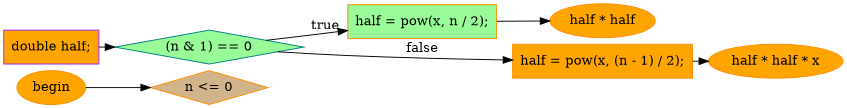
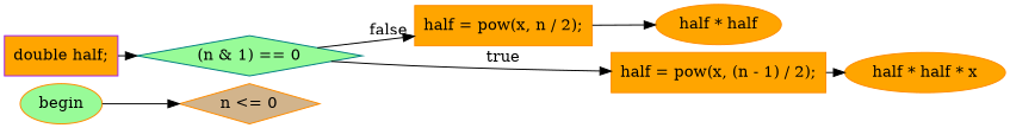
  digraph {
    nodesep=0.1
    rankdir=LR
    ranksep=0.1
    node [color=darkorange fillcolor=orange shape=ellipse style=filled]
-   n1 [label=begin]
+   n1 [fillcolor=palegreen label=begin]
    n2 [fillcolor=tan label="n \<= 0" shape=diamond]
    n3 [color=purple label="double half;" shape=box]
    n4 [color=teal fillcolor=palegreen label="(n & 1) == 0" shape=diamond]
-   n5 [fillcolor=palegreen label="half = pow(x, n / 2);" shape=box]
+   n5 [label="half = pow(x, n / 2);" shape=box]
    n6 [label="half = pow(x, (n - 1) / 2);" shape=box]
    n7 [label="half * half"]
    n8 [label="half * half * x"]
    n1 -> n2
    n3 -> n4
-   n4 -> n5 [label=true minlen=1]
-   n4 -> n6 [label=false minlen=2]
+   n4 -> n5 [label=false minlen=1]
+   n4 -> n6 [label=true minlen=2]
    n5 -> n7
    n6 -> n8
  }
